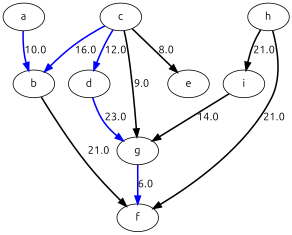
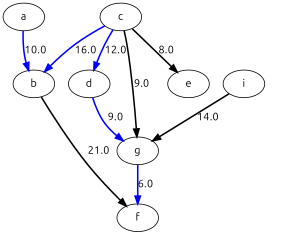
  digraph {
    fontname=Ubuntu
    node [fontname=Ubuntu]
    edge [fontname=Ubuntu style=bold]
    a
    b
    f
    c
    g
    e
    d
-   h
    i
    a -> b [color=blue label=10.0]
    b -> f [label=21.0]
    c -> b [color=blue label=16.0]
    c -> g [label=9.0]
    c -> e [label=8.0]
    c -> d [color=blue label=12.0]
    g -> f [color=blue label=6.0]
-   d -> g [color=blue label=23.0]
-   h -> f [label=21.0]
-   h -> i [label=21.0]
+   d -> g [color=blue label=9.0]
    i -> g [label=14.0]
  }
